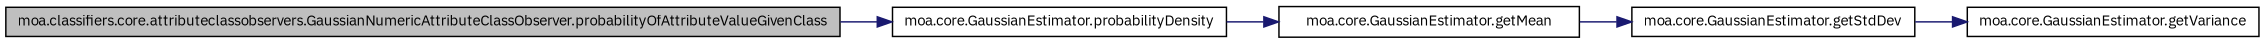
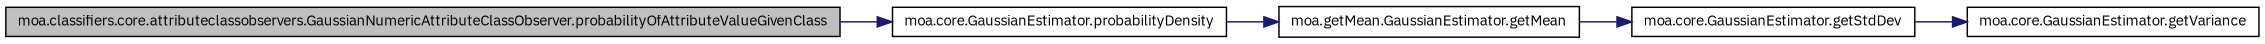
  digraph {
    fontname="IBM Plex Sans"
    rankdir=LR
    node [color=black fillcolor=white fontname="IBM Plex Sans" fontsize=10 shape=record style=filled]
    edge [color=midnightblue fontname="IBM Plex Sans" fontsize=10 labelfontname=Helvetica labelfontsize=10 style=solid]
    n1 [fillcolor=grey75 fontcolor=black height=0.2 label="moa.classifiers.core.attributeclassobservers.GaussianNumericAttributeClassObserver.probabilityOfAttributeValueGivenClass" width=0.4]
    n2 [height=0.2 label="moa.core.GaussianEstimator.probabilityDensity" width=0.4]
-   n3 [height=0.2 label="moa.core.GaussianEstimator.getMean" width=0.4]
+   n3 [height=0.2 label="moa.getMean.GaussianEstimator.getMean" width=0.4]
    n4 [height=0.2 label="moa.core.GaussianEstimator.getStdDev" width=0.4]
    n5 [height=0.2 label="moa.core.GaussianEstimator.getVariance" width=0.4]
    n1 -> n2
    n2 -> n3
    n3 -> n4
    n4 -> n5
  }
